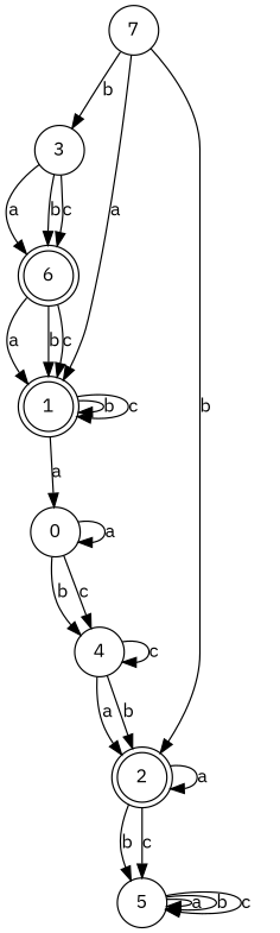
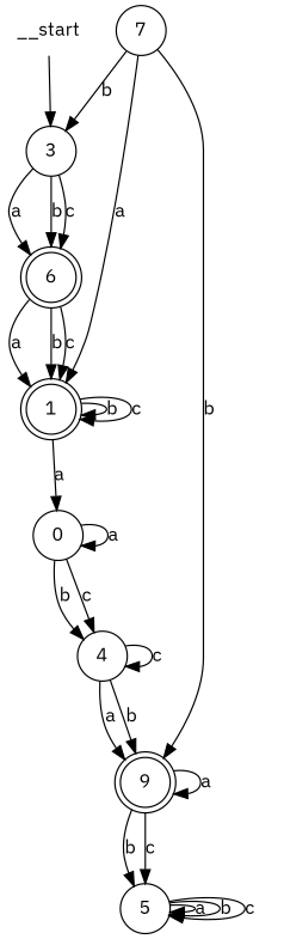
  digraph {
    fontname="IBM Plex Sans"
    node [fontname="IBM Plex Sans" shape=circle]
    edge [fontname="IBM Plex Sans"]
+   __start [shape=none]
    n2 [label=3]
    n3 [label=6 shape=doublecircle]
    n4 [label=1 shape=doublecircle]
    n5 [label=0]
    n6 [label=4]
-   n7 [label=2 shape=doublecircle]
+   n7 [label=9 shape=doublecircle]
    n8 [label=5]
    n9 [label=7]
+   __start -> n2
    n2 -> n3 [label=a]
    n2 -> n3 [label=b]
    n2 -> n3 [label=c]
    n3 -> n4 [label=a]
    n3 -> n4 [label=b]
    n3 -> n4 [label=c]
    n4 -> n4 [label=b]
    n4 -> n4 [label=c]
    n4 -> n5 [label=a]
    n5 -> n5 [label=a]
    n5 -> n6 [label=b]
    n5 -> n6 [label=c]
    n6 -> n6 [label=c]
    n6 -> n7 [label=a]
    n6 -> n7 [label=b]
    n7 -> n7 [label=a]
    n7 -> n8 [label=b]
    n7 -> n8 [label=c]
    n8 -> n8 [label=a]
    n8 -> n8 [label=b]
    n8 -> n8 [label=c]
    n9 -> n2 [label=b]
    n9 -> n4 [label=a]
    n9 -> n7 [label=b]
  }
